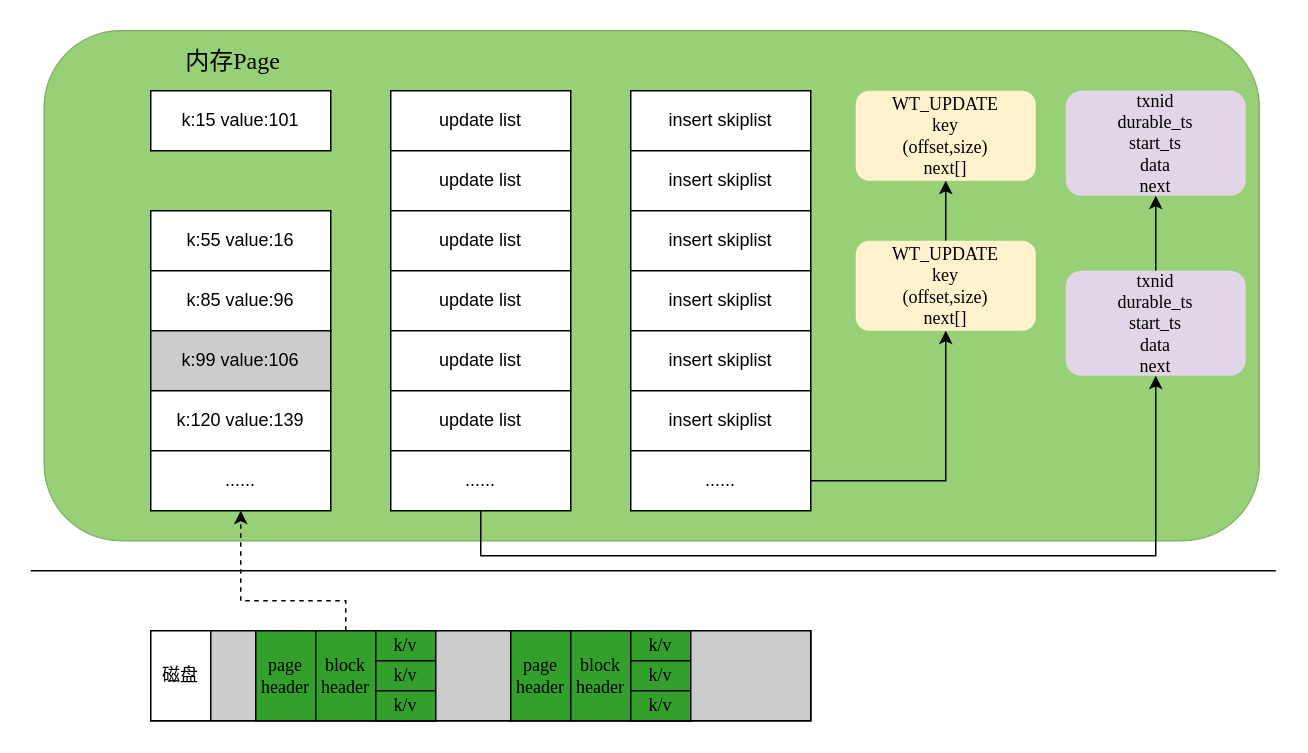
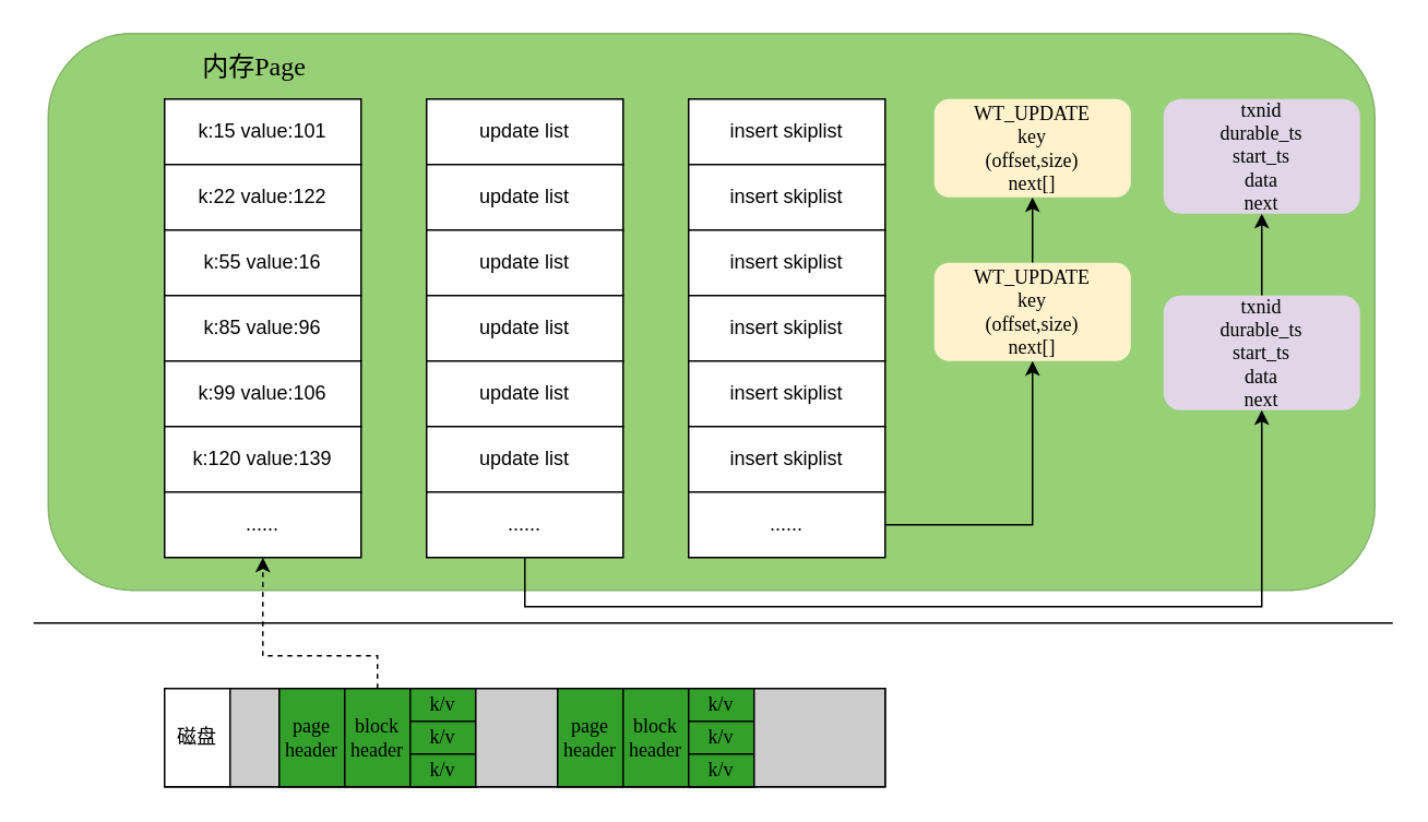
  <mxCell id="0" />
  <mxCell id="1" value="Untitled Layer" parent="0" />
  <mxCell id="2" value="" style="rounded=1;whiteSpace=wrap;html=1;fontFamily=Comic Sans MS;fontSource=https%3A%2F%2Ffonts.googleapis.com%2Fcss%3Ffamily%3DZCOOL%2BKuaiLe;strokeColor=#82b366;fillColor=#97D077;" vertex="1" parent="1"><mxGeometry x="29" y="20" width="810" height="340" as="geometry" /></mxCell>
  <mxCell id="3" parent="0" />
  <mxCell id="4" value="k:15 value:101" style="rounded=0;whiteSpace=wrap;html=1;" vertex="1" parent="3"><mxGeometry x="100" y="60" width="120" height="40" as="geometry" /></mxCell>
+ <mxCell id="5" value="k:22 value:122" style="rounded=0;whiteSpace=wrap;html=1;" vertex="1" parent="3"><mxGeometry x="100" y="100" width="120" height="40" as="geometry" /></mxCell>
  <mxCell id="6" value="k:55 value:16" style="rounded=0;whiteSpace=wrap;html=1;" vertex="1" parent="3"><mxGeometry x="100" y="140" width="120" height="40" as="geometry" /></mxCell>
  <mxCell id="7" value="k:85 value:96" style="rounded=0;whiteSpace=wrap;html=1;" vertex="1" parent="3"><mxGeometry x="100" y="180" width="120" height="40" as="geometry" /></mxCell>
- <mxCell id="8" value="k:99 value:106" style="rounded=0;whiteSpace=wrap;html=1;fillColor=#cccccc;" vertex="1" parent="3"><mxGeometry x="100" y="220" width="120" height="40" as="geometry" /></mxCell>
+ <mxCell id="8" value="k:99 value:106" style="rounded=0;whiteSpace=wrap;html=1;" vertex="1" parent="3"><mxGeometry x="100" y="220" width="120" height="40" as="geometry" /></mxCell>
  <mxCell id="9" value="k:120 value:139" style="rounded=0;whiteSpace=wrap;html=1;" vertex="1" parent="3"><mxGeometry x="100" y="260" width="120" height="40" as="geometry" /></mxCell>
  <mxCell id="10" value="......" style="rounded=0;whiteSpace=wrap;html=1;" vertex="1" parent="3"><mxGeometry x="100" y="300" width="120" height="40" as="geometry" /></mxCell>
  <mxCell id="11" value="update list" style="rounded=0;whiteSpace=wrap;html=1;" vertex="1" parent="3"><mxGeometry x="260" y="60" width="120" height="40" as="geometry" /></mxCell>
  <mxCell id="12" value="update list" style="rounded=0;whiteSpace=wrap;html=1;" vertex="1" parent="3"><mxGeometry x="260" y="100" width="120" height="40" as="geometry" /></mxCell>
  <mxCell id="13" value="update list" style="rounded=0;whiteSpace=wrap;html=1;" vertex="1" parent="3"><mxGeometry x="260" y="140" width="120" height="40" as="geometry" /></mxCell>
  <mxCell id="14" value="update list" style="rounded=0;whiteSpace=wrap;html=1;" vertex="1" parent="3"><mxGeometry x="260" y="180" width="120" height="40" as="geometry" /></mxCell>
  <mxCell id="15" value="update list" style="rounded=0;whiteSpace=wrap;html=1;" vertex="1" parent="3"><mxGeometry x="260" y="220" width="120" height="40" as="geometry" /></mxCell>
  <mxCell id="16" value="update list" style="rounded=0;whiteSpace=wrap;html=1;" vertex="1" parent="3"><mxGeometry x="260" y="260" width="120" height="40" as="geometry" /></mxCell>
  <mxCell id="17" style="edgeStyle=orthogonalEdgeStyle;rounded=0;orthogonalLoop=1;jettySize=auto;html=1;entryX=0.5;entryY=1;entryDx=0;entryDy=0;fontFamily=Comic Sans MS;fontSource=https%3A%2F%2Ffonts.googleapis.com%2Fcss%3Ffamily%3DZCOOL%2BKuaiLe;" edge="1" parent="3" source="18" target="53"><mxGeometry relative="1" as="geometry"><Array as="points"><mxPoint x="320" y="370" /><mxPoint x="770" y="370" /></Array></mxGeometry></mxCell>
  <mxCell id="18" value="......" style="rounded=0;whiteSpace=wrap;html=1;" vertex="1" parent="3"><mxGeometry x="260" y="300" width="120" height="40" as="geometry" /></mxCell>
  <mxCell id="19" value="insert skiplist" style="rounded=0;whiteSpace=wrap;html=1;" vertex="1" parent="3"><mxGeometry x="420" y="60" width="120" height="40" as="geometry" /></mxCell>
  <mxCell id="20" value="insert skiplist" style="rounded=0;whiteSpace=wrap;html=1;" vertex="1" parent="3"><mxGeometry x="420" y="100" width="120" height="40" as="geometry" /></mxCell>
  <mxCell id="21" value="insert skiplist" style="rounded=0;whiteSpace=wrap;html=1;" vertex="1" parent="3"><mxGeometry x="420" y="140" width="120" height="40" as="geometry" /></mxCell>
  <mxCell id="22" value="insert skiplist" style="rounded=0;whiteSpace=wrap;html=1;" vertex="1" parent="3"><mxGeometry x="420" y="180" width="120" height="40" as="geometry" /></mxCell>
  <mxCell id="23" value="insert skiplist" style="rounded=0;whiteSpace=wrap;html=1;" vertex="1" parent="3"><mxGeometry x="420" y="220" width="120" height="40" as="geometry" /></mxCell>
  <mxCell id="24" value="insert skiplist" style="rounded=0;whiteSpace=wrap;html=1;" vertex="1" parent="3"><mxGeometry x="420" y="260" width="120" height="40" as="geometry" /></mxCell>
  <mxCell id="25" style="edgeStyle=orthogonalEdgeStyle;rounded=0;orthogonalLoop=1;jettySize=auto;html=1;entryX=0.5;entryY=1;entryDx=0;entryDy=0;fontFamily=Comic Sans MS;fontSource=https%3A%2F%2Ffonts.googleapis.com%2Fcss%3Ffamily%3DZCOOL%2BKuaiLe;" edge="1" parent="3" source="26" target="50"><mxGeometry relative="1" as="geometry" /></mxCell>
  <mxCell id="26" value="......" style="rounded=0;whiteSpace=wrap;html=1;" vertex="1" parent="3"><mxGeometry x="420" y="300" width="120" height="40" as="geometry" /></mxCell>
  <mxCell id="27" value="" style="endArrow=none;html=1;" edge="1" parent="3"><mxGeometry width="50" height="50" relative="1" as="geometry"><mxPoint y="380" as="sourcePoint" x="20" /><mxPoint x="850" y="380" as="targetPoint" /></mxGeometry></mxCell>
  <mxCell id="28" value="" style="rounded=0;whiteSpace=wrap;html=1;" vertex="1" parent="3"><mxGeometry x="100" y="420" width="440" height="60" as="geometry" /></mxCell>
  <mxCell id="29" value="&lt;font data-font-src=&quot;https://fonts.googleapis.com/css?family=ZCOOL+KuaiLe&quot; face=&quot;ZCOOL KuaiLe&quot;&gt;磁盘&lt;/font&gt;" style="rounded=0;whiteSpace=wrap;html=1;" vertex="1" parent="3"><mxGeometry x="100" y="420" width="40" height="60" as="geometry" /></mxCell>
  <mxCell id="30" value="" style="rounded=0;whiteSpace=wrap;html=1;fillColor=#CCCCCC;" vertex="1" parent="3"><mxGeometry x="140" y="420" width="30" height="60" as="geometry" /></mxCell>
  <mxCell id="31" value="" style="rounded=0;whiteSpace=wrap;html=1;fontFamily=Comic Sans MS;fontSource=https%3A%2F%2Ffonts.googleapis.com%2Fcss%3Ffamily%3DZCOOL%2BKuaiLe;fillColor=#33A02C;" vertex="1" parent="3"><mxGeometry x="170" y="420" width="120" height="60" as="geometry" /></mxCell>
  <mxCell id="32" value="page header" style="rounded=0;whiteSpace=wrap;html=1;fontFamily=Comic Sans MS;fontSource=https%3A%2F%2Ffonts.googleapis.com%2Fcss%3Ffamily%3DZCOOL%2BKuaiLe;fillColor=#33A02C;" vertex="1" parent="3"><mxGeometry x="170" y="420" width="40" height="60" as="geometry" /></mxCell>
  <mxCell id="33" style="edgeStyle=orthogonalEdgeStyle;rounded=0;orthogonalLoop=1;jettySize=auto;html=1;entryX=0.5;entryY=1;entryDx=0;entryDy=0;fontFamily=Comic Sans MS;fontSource=https%3A%2F%2Ffonts.googleapis.com%2Fcss%3Ffamily%3DZCOOL%2BKuaiLe;dashed=1;" edge="1" parent="3" source="34" target="10"><mxGeometry relative="1" as="geometry"><Array as="points"><mxPoint x="230" y="400" /><mxPoint x="160" y="400" /></Array></mxGeometry></mxCell>
  <mxCell id="34" value="block header" style="rounded=0;whiteSpace=wrap;html=1;fontFamily=Comic Sans MS;fontSource=https%3A%2F%2Ffonts.googleapis.com%2Fcss%3Ffamily%3DZCOOL%2BKuaiLe;fillColor=#33A02C;" vertex="1" parent="3"><mxGeometry x="210" y="420" width="40" height="60" as="geometry" /></mxCell>
  <mxCell id="35" value="" style="rounded=0;whiteSpace=wrap;html=1;fontFamily=Comic Sans MS;fontSource=https%3A%2F%2Ffonts.googleapis.com%2Fcss%3Ffamily%3DZCOOL%2BKuaiLe;fillColor=#33A02C;" vertex="1" parent="3"><mxGeometry x="250" y="420" width="40" height="60" as="geometry" /></mxCell>
  <mxCell id="36" value="k/v" style="rounded=0;whiteSpace=wrap;html=1;fontFamily=Comic Sans MS;fontSource=https%3A%2F%2Ffonts.googleapis.com%2Fcss%3Ffamily%3DZCOOL%2BKuaiLe;fillColor=#33A02C;" vertex="1" parent="3"><mxGeometry x="250" y="420" width="40" height="20" as="geometry" /></mxCell>
  <mxCell id="37" value="k/v" style="rounded=0;whiteSpace=wrap;html=1;fontFamily=Comic Sans MS;fontSource=https%3A%2F%2Ffonts.googleapis.com%2Fcss%3Ffamily%3DZCOOL%2BKuaiLe;fillColor=#33A02C;" vertex="1" parent="3"><mxGeometry x="250" y="440" width="40" height="20" as="geometry" /></mxCell>
  <mxCell id="38" value="k/v" style="rounded=0;whiteSpace=wrap;html=1;fontFamily=Comic Sans MS;fontSource=https%3A%2F%2Ffonts.googleapis.com%2Fcss%3Ffamily%3DZCOOL%2BKuaiLe;fillColor=#33A02C;" vertex="1" parent="3"><mxGeometry x="250" y="460" width="40" height="20" as="geometry" /></mxCell>
  <mxCell id="39" value="" style="rounded=0;whiteSpace=wrap;html=1;fillColor=#CCCCCC;" vertex="1" parent="3"><mxGeometry x="290" y="420" width="50" height="60" as="geometry" /></mxCell>
  <mxCell id="40" value="" style="rounded=0;whiteSpace=wrap;html=1;fontFamily=Comic Sans MS;fontSource=https%3A%2F%2Ffonts.googleapis.com%2Fcss%3Ffamily%3DZCOOL%2BKuaiLe;fillColor=#33A02C;" vertex="1" parent="3"><mxGeometry x="340" y="420" width="120" height="60" as="geometry" /></mxCell>
  <mxCell id="41" value="page header" style="rounded=0;whiteSpace=wrap;html=1;fontFamily=Comic Sans MS;fontSource=https%3A%2F%2Ffonts.googleapis.com%2Fcss%3Ffamily%3DZCOOL%2BKuaiLe;fillColor=#33A02C;" vertex="1" parent="3"><mxGeometry x="340" y="420" width="40" height="60" as="geometry" /></mxCell>
  <mxCell id="42" value="block header" style="rounded=0;whiteSpace=wrap;html=1;fontFamily=Comic Sans MS;fontSource=https%3A%2F%2Ffonts.googleapis.com%2Fcss%3Ffamily%3DZCOOL%2BKuaiLe;fillColor=#33A02C;" vertex="1" parent="3"><mxGeometry x="380" y="420" width="40" height="60" as="geometry" /></mxCell>
  <mxCell id="43" value="" style="rounded=0;whiteSpace=wrap;html=1;fontFamily=Comic Sans MS;fontSource=https%3A%2F%2Ffonts.googleapis.com%2Fcss%3Ffamily%3DZCOOL%2BKuaiLe;fillColor=#33A02C;" vertex="1" parent="3"><mxGeometry x="420" y="420" width="40" height="60" as="geometry" /></mxCell>
  <mxCell id="44" value="k/v" style="rounded=0;whiteSpace=wrap;html=1;fontFamily=Comic Sans MS;fontSource=https%3A%2F%2Ffonts.googleapis.com%2Fcss%3Ffamily%3DZCOOL%2BKuaiLe;fillColor=#33A02C;" vertex="1" parent="3"><mxGeometry x="420" y="420" width="40" height="20" as="geometry" /></mxCell>
  <mxCell id="45" value="k/v" style="rounded=0;whiteSpace=wrap;html=1;fontFamily=Comic Sans MS;fontSource=https%3A%2F%2Ffonts.googleapis.com%2Fcss%3Ffamily%3DZCOOL%2BKuaiLe;fillColor=#33A02C;" vertex="1" parent="3"><mxGeometry x="420" y="440" width="40" height="20" as="geometry" /></mxCell>
  <mxCell id="46" value="k/v" style="rounded=0;whiteSpace=wrap;html=1;fontFamily=Comic Sans MS;fontSource=https%3A%2F%2Ffonts.googleapis.com%2Fcss%3Ffamily%3DZCOOL%2BKuaiLe;fillColor=#33A02C;" vertex="1" parent="3"><mxGeometry x="420" y="460" width="40" height="20" as="geometry" /></mxCell>
  <mxCell id="47" value="" style="rounded=0;whiteSpace=wrap;html=1;fillColor=#CCCCCC;" vertex="1" parent="3"><mxGeometry x="460" y="420" width="80" height="60" as="geometry" /></mxCell>
  <mxCell id="48" value="WT_UPDATE&lt;br&gt;key&lt;br&gt;(offset,size)&lt;br&gt;next[]" style="text;html=1;fillColor=#fff2cc;align=center;verticalAlign=middle;whiteSpace=wrap;rounded=1;fontFamily=Comic Sans MS;fontSource=https%3A%2F%2Ffonts.googleapis.com%2Fcss%3Ffamily%3DZCOOL%2BKuaiLe;" vertex="1" parent="3"><mxGeometry x="570" y="60" width="120" height="60" as="geometry" /></mxCell>
  <mxCell id="49" value="" style="edgeStyle=orthogonalEdgeStyle;rounded=0;orthogonalLoop=1;jettySize=auto;html=1;fontFamily=Comic Sans MS;fontSource=https%3A%2F%2Ffonts.googleapis.com%2Fcss%3Ffamily%3DZCOOL%2BKuaiLe;" edge="1" parent="3" source="50" target="48"><mxGeometry relative="1" as="geometry" /></mxCell>
  <mxCell id="50" value="WT_UPDATE&lt;br&gt;key&lt;br&gt;(offset,size)&lt;br&gt;next[]" style="text;html=1;fillColor=#fff2cc;align=center;verticalAlign=middle;whiteSpace=wrap;rounded=1;fontFamily=Comic Sans MS;fontSource=https%3A%2F%2Ffonts.googleapis.com%2Fcss%3Ffamily%3DZCOOL%2BKuaiLe;" vertex="1" parent="3"><mxGeometry x="570" y="160" width="120" height="60" as="geometry" /></mxCell>
  <mxCell id="51" value="txnid&lt;br&gt;durable_ts&lt;br&gt;start_ts&lt;br&gt;data&lt;br&gt;next" style="text;html=1;align=center;verticalAlign=middle;whiteSpace=wrap;rounded=1;fontFamily=Comic Sans MS;fontSource=https%3A%2F%2Ffonts.googleapis.com%2Fcss%3Ffamily%3DZCOOL%2BKuaiLe;fillColor=#e1d5e7;" vertex="1" parent="3"><mxGeometry x="710" y="60" width="120" height="70" as="geometry" /></mxCell>
  <mxCell id="52" value="" style="edgeStyle=orthogonalEdgeStyle;rounded=0;orthogonalLoop=1;jettySize=auto;html=1;fontFamily=Comic Sans MS;fontSource=https%3A%2F%2Ffonts.googleapis.com%2Fcss%3Ffamily%3DZCOOL%2BKuaiLe;" edge="1" parent="3" source="53" target="51"><mxGeometry relative="1" as="geometry" /></mxCell>
  <mxCell id="53" value="txnid&lt;br&gt;durable_ts&lt;br&gt;start_ts&lt;br&gt;data&lt;br&gt;next" style="text;html=1;fillColor=#e1d5e7;align=center;verticalAlign=middle;whiteSpace=wrap;rounded=1;fontFamily=Comic Sans MS;fontSource=https%3A%2F%2Ffonts.googleapis.com%2Fcss%3Ffamily%3DZCOOL%2BKuaiLe;" vertex="1" parent="3"><mxGeometry x="710" y="180" width="120" height="70" as="geometry" /></mxCell>
  <mxCell id="54" value="&lt;font face=&quot;ZCOOL KuaiLe&quot; data-font-src=&quot;https://fonts.googleapis.com/css?family=ZCOOL+KuaiLe&quot; style=&quot;font-size: 16px;&quot;&gt;内存&lt;/font&gt;&lt;font data-font-src=&quot;https://fonts.googleapis.com/css?family=ZCOOL+KuaiLe&quot; style=&quot;font-size: 16px;&quot;&gt;Page&lt;/font&gt;" style="text;html=1;strokeColor=none;fillColor=none;align=center;verticalAlign=middle;whiteSpace=wrap;rounded=0;fontFamily=Comic Sans MS;fontSource=https%3A%2F%2Ffonts.googleapis.com%2Fcss%3Ffamily%3DZCOOL%2BKuaiLe;fontSize=16;" vertex="1" parent="3"><mxGeometry x="115" y="30" width="80" height="20" as="geometry" /></mxCell>
